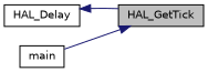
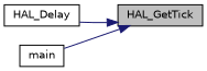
  digraph {
    rankdir=RL
    node [color=black fillcolor=white fontname=Helvetica fontsize=10 shape=record style=filled]
    edge [color=midnightblue dir=back fontname=Helvetica fontsize=10 labelfontname=Helvetica labelfontsize=10 style=solid]
    n1 [fillcolor=grey75 fontcolor=black height=0.2 label=HAL_GetTick width=0.4]
    n2 [height=0.2 label=HAL_Delay width=0.4]
    n3 [height=0.2 label=main width=0.4]
-   n2 -> n1
+   n1 -> n2
    n1 -> n3
  }
